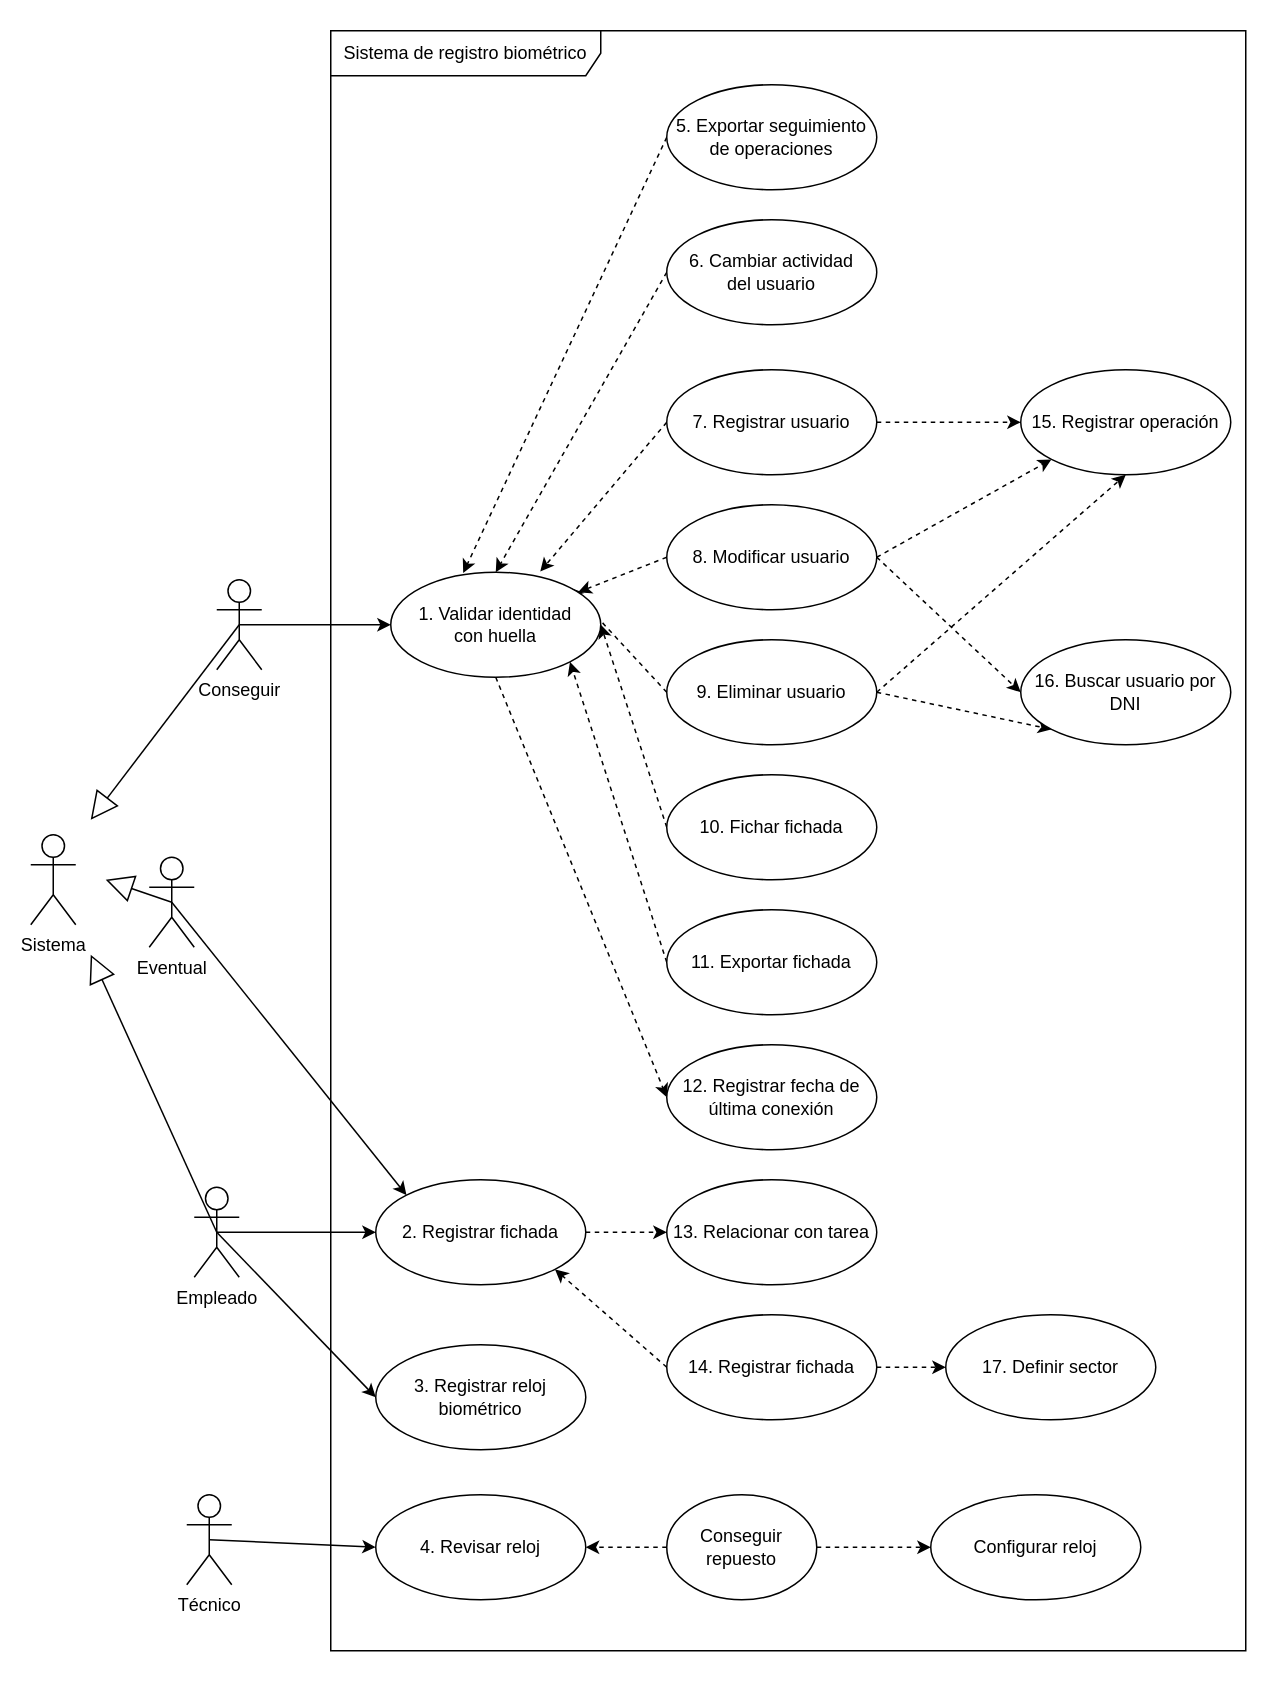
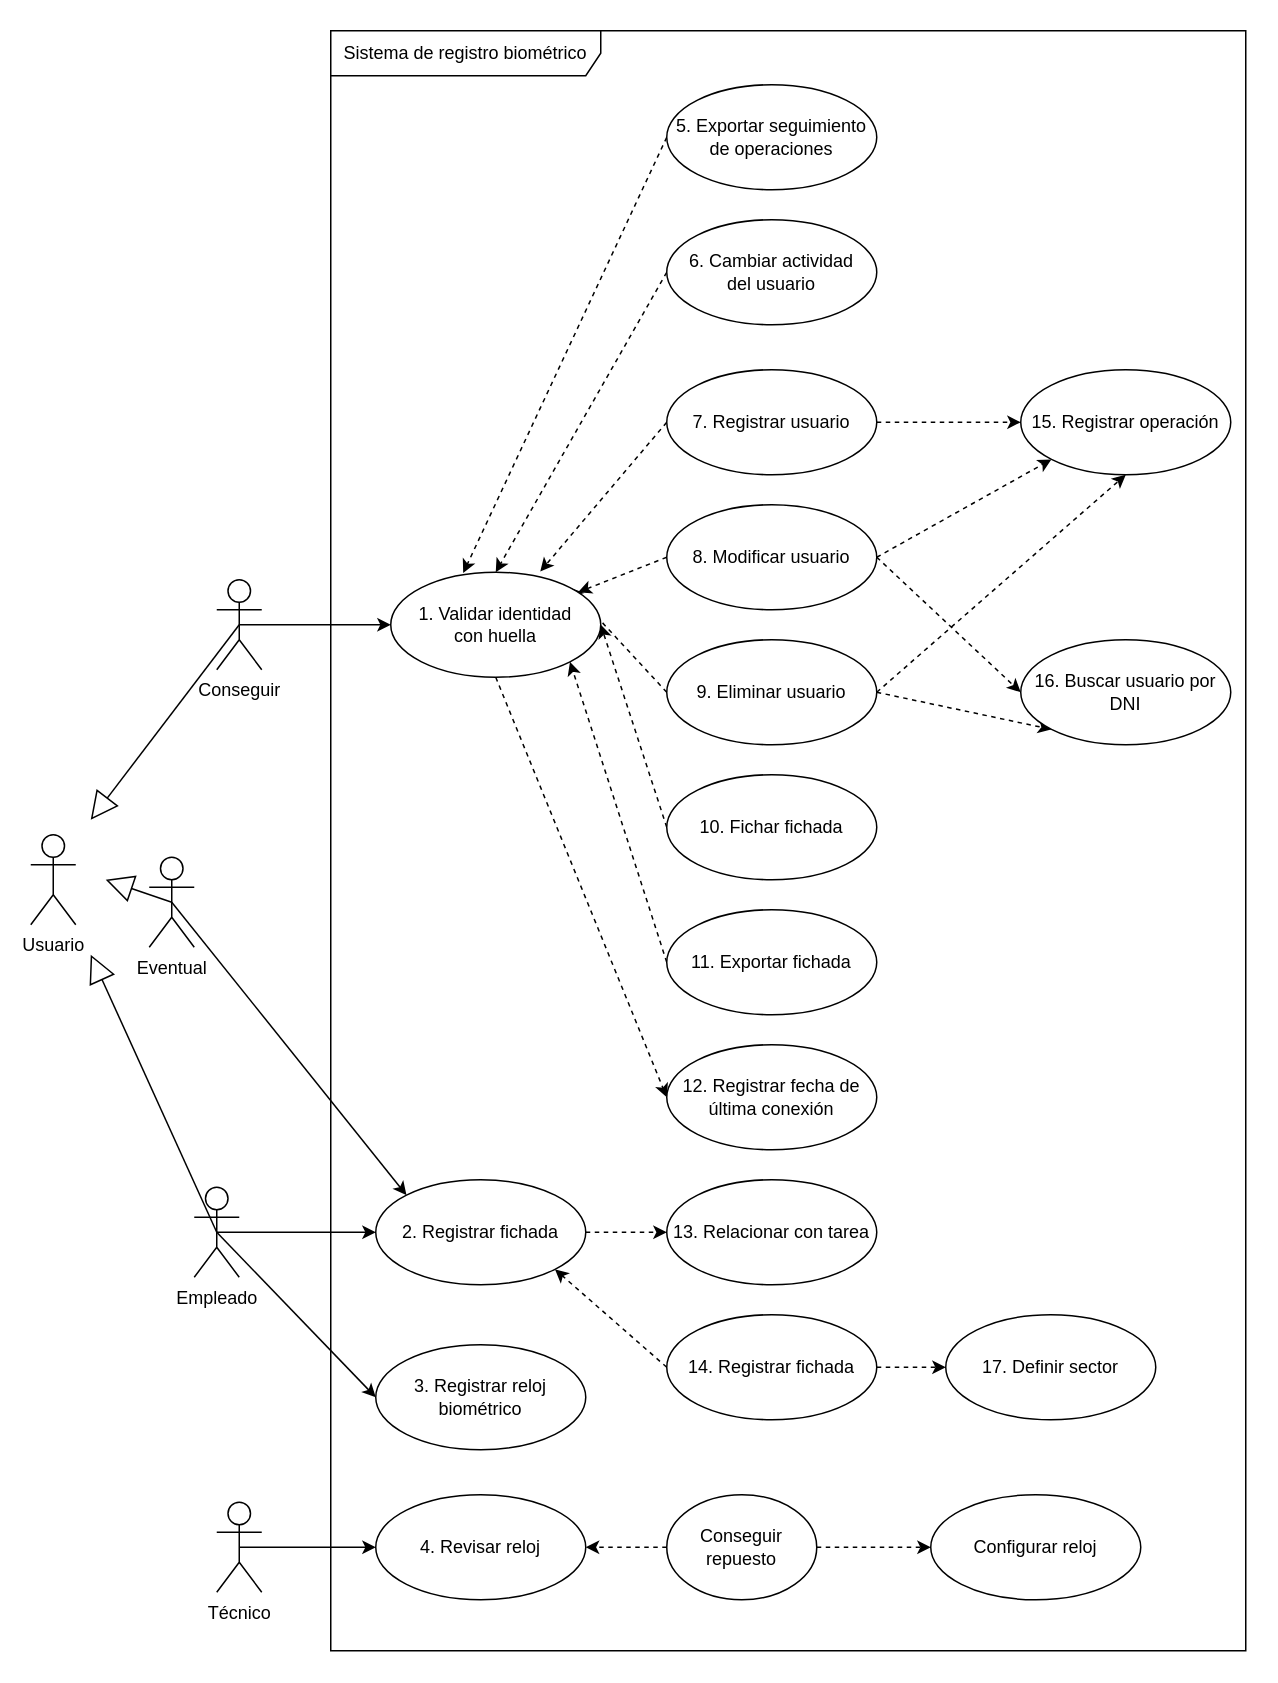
  <mxCell id="0" />
  <mxCell id="1" parent="0" />
  <mxCell id="2" style="edgeStyle=none;rounded=0;orthogonalLoop=1;jettySize=auto;html=1;exitX=0;exitY=0.5;exitDx=0;exitDy=0;entryX=0.712;entryY=-0.007;entryDx=0;entryDy=0;dashed=1;entryPerimeter=0;" edge="1" parent="1" source="4" target="26"><mxGeometry relative="1" as="geometry" /></mxCell>
  <mxCell id="3" value="" style="edgeStyle=none;rounded=0;orthogonalLoop=1;jettySize=auto;html=1;dashed=1;" edge="1" parent="1" source="4" target="41"><mxGeometry relative="1" as="geometry" /></mxCell>
  <mxCell id="4" value="7. Registrar usuario" style="ellipse;whiteSpace=wrap;html=1;" vertex="1" parent="1"><mxGeometry x="444" y="246" width="140" height="70" as="geometry" /></mxCell>
  <mxCell id="5" style="edgeStyle=none;rounded=0;orthogonalLoop=1;jettySize=auto;html=1;exitX=0.5;exitY=0.5;exitDx=0;exitDy=0;exitPerimeter=0;endArrow=block;endFill=0;endSize=16;" edge="1" parent="1" source="7"><mxGeometry relative="1" as="geometry"><mxPoint x="60" y="546" as="targetPoint" /></mxGeometry></mxCell>
  <mxCell id="6" style="edgeStyle=none;rounded=0;orthogonalLoop=1;jettySize=auto;html=1;exitX=0.5;exitY=0.5;exitDx=0;exitDy=0;exitPerimeter=0;entryX=0;entryY=0.5;entryDx=0;entryDy=0;" edge="1" parent="1" source="7" target="26"><mxGeometry relative="1" as="geometry" /></mxCell>
  <mxCell id="7" value="Conseguir" style="shape=umlActor;verticalLabelPosition=bottom;verticalAlign=top;html=1;" vertex="1" parent="1"><mxGeometry x="144" y="386" width="30" height="60" as="geometry" /></mxCell>
  <mxCell id="8" style="edgeStyle=none;rounded=0;orthogonalLoop=1;jettySize=auto;html=1;exitX=0.5;exitY=0.5;exitDx=0;exitDy=0;exitPerimeter=0;entryX=0;entryY=0;entryDx=0;entryDy=0;" edge="1" parent="1" source="9" target="30"><mxGeometry relative="1" as="geometry" /></mxCell>
  <mxCell id="9" value="Eventual" style="shape=umlActor;verticalLabelPosition=bottom;verticalAlign=top;html=1;" vertex="1" parent="1"><mxGeometry x="99" y="571" width="30" height="60" as="geometry" /></mxCell>
  <mxCell id="10" style="edgeStyle=none;rounded=0;orthogonalLoop=1;jettySize=auto;html=1;exitX=0.5;exitY=0.5;exitDx=0;exitDy=0;exitPerimeter=0;entryX=0;entryY=0.5;entryDx=0;entryDy=0;" edge="1" parent="1" source="12" target="30"><mxGeometry relative="1" as="geometry" /></mxCell>
  <mxCell id="11" style="edgeStyle=none;rounded=0;orthogonalLoop=1;jettySize=auto;html=1;exitX=0.5;exitY=0.5;exitDx=0;exitDy=0;exitPerimeter=0;entryX=0;entryY=0.5;entryDx=0;entryDy=0;" edge="1" parent="1" source="12" target="44"><mxGeometry relative="1" as="geometry" /></mxCell>
  <mxCell id="12" value="Empleado" style="shape=umlActor;verticalLabelPosition=bottom;verticalAlign=top;html=1;" vertex="1" parent="1"><mxGeometry x="129" y="791" width="30" height="60" as="geometry" /></mxCell>
  <mxCell id="13" style="edgeStyle=none;rounded=0;orthogonalLoop=1;jettySize=auto;html=1;exitX=1;exitY=0.5;exitDx=0;exitDy=0;entryX=0;entryY=0.5;entryDx=0;entryDy=0;dashed=1;" edge="1" parent="1" source="16" target="28"><mxGeometry relative="1" as="geometry" /></mxCell>
  <mxCell id="14" style="edgeStyle=none;rounded=0;orthogonalLoop=1;jettySize=auto;html=1;exitX=0;exitY=0.5;exitDx=0;exitDy=0;dashed=1;" edge="1" parent="1" source="16" target="26"><mxGeometry relative="1" as="geometry" /></mxCell>
  <mxCell id="15" style="edgeStyle=none;rounded=0;orthogonalLoop=1;jettySize=auto;html=1;exitX=1;exitY=0.5;exitDx=0;exitDy=0;entryX=0;entryY=1;entryDx=0;entryDy=0;dashed=1;" edge="1" parent="1" source="16" target="41"><mxGeometry relative="1" as="geometry" /></mxCell>
  <mxCell id="16" value="8. Modificar usuario" style="ellipse;whiteSpace=wrap;html=1;" vertex="1" parent="1"><mxGeometry x="444" y="336" width="140" height="70" as="geometry" /></mxCell>
  <mxCell id="17" style="edgeStyle=none;rounded=0;orthogonalLoop=1;jettySize=auto;html=1;exitX=1;exitY=0.5;exitDx=0;exitDy=0;entryX=0;entryY=1;entryDx=0;entryDy=0;dashed=1;" edge="1" parent="1" source="19" target="28"><mxGeometry relative="1" as="geometry" /></mxCell>
  <mxCell id="18" style="edgeStyle=none;rounded=0;orthogonalLoop=1;jettySize=auto;html=1;exitX=1;exitY=0.5;exitDx=0;exitDy=0;entryX=0.5;entryY=1;entryDx=0;entryDy=0;dashed=1;" edge="1" parent="1" source="19" target="41"><mxGeometry relative="1" as="geometry" /></mxCell>
  <mxCell id="19" value="9. Eliminar usuario" style="ellipse;whiteSpace=wrap;html=1;" vertex="1" parent="1"><mxGeometry x="444" y="426" width="140" height="70" as="geometry" /></mxCell>
  <mxCell id="20" style="edgeStyle=none;rounded=0;orthogonalLoop=1;jettySize=auto;html=1;exitX=0;exitY=0.5;exitDx=0;exitDy=0;entryX=1;entryY=0.5;entryDx=0;entryDy=0;dashed=1;" edge="1" parent="1" source="21" target="26"><mxGeometry relative="1" as="geometry" /></mxCell>
  <mxCell id="21" value="10. Fichar fichada" style="ellipse;whiteSpace=wrap;html=1;" vertex="1" parent="1"><mxGeometry x="444" y="516" width="140" height="70" as="geometry" /></mxCell>
  <mxCell id="22" style="edgeStyle=none;rounded=0;orthogonalLoop=1;jettySize=auto;html=1;exitX=0;exitY=0.5;exitDx=0;exitDy=0;entryX=1;entryY=1;entryDx=0;entryDy=0;dashed=1;" edge="1" parent="1" source="23" target="26"><mxGeometry relative="1" as="geometry" /></mxCell>
  <mxCell id="23" value="11. Exportar fichada" style="ellipse;whiteSpace=wrap;html=1;" vertex="1" parent="1"><mxGeometry x="444" y="606" width="140" height="70" as="geometry" /></mxCell>
  <mxCell id="24" style="edgeStyle=none;rounded=0;orthogonalLoop=1;jettySize=auto;html=1;exitX=0;exitY=0.5;exitDx=0;exitDy=0;entryX=1;entryY=0;entryDx=0;entryDy=0;dashed=1;" edge="1" parent="1" target="26"><mxGeometry relative="1" as="geometry"><mxPoint x="444" y="461" as="sourcePoint" /></mxGeometry></mxCell>
  <mxCell id="25" style="edgeStyle=none;rounded=0;orthogonalLoop=1;jettySize=auto;html=1;exitX=0.5;exitY=1;exitDx=0;exitDy=0;entryX=0;entryY=0.5;entryDx=0;entryDy=0;dashed=1;" edge="1" parent="1" source="26" target="27"><mxGeometry relative="1" as="geometry" /></mxCell>
  <mxCell id="26" value="1. Validar identidad&lt;br&gt;con huella" style="ellipse;whiteSpace=wrap;html=1;" vertex="1" parent="1"><mxGeometry x="260" y="381" width="140" height="70" as="geometry" /></mxCell>
  <mxCell id="27" value="12. Registrar fecha de&lt;br&gt;última conexión" style="ellipse;whiteSpace=wrap;html=1;" vertex="1" parent="1"><mxGeometry x="444" y="696" width="140" height="70" as="geometry" /></mxCell>
  <mxCell id="28" value="16. Buscar usuario por DNI" style="ellipse;whiteSpace=wrap;html=1;" vertex="1" parent="1"><mxGeometry x="680" y="426" width="140" height="70" as="geometry" /></mxCell>
  <mxCell id="29" style="edgeStyle=none;rounded=0;orthogonalLoop=1;jettySize=auto;html=1;exitX=1;exitY=0.5;exitDx=0;exitDy=0;entryX=0;entryY=0.5;entryDx=0;entryDy=0;dashed=1;" edge="1" parent="1" source="30" target="31"><mxGeometry relative="1" as="geometry" /></mxCell>
  <mxCell id="30" value="2. Registrar fichada" style="ellipse;whiteSpace=wrap;html=1;" vertex="1" parent="1"><mxGeometry x="250" y="786" width="140" height="70" as="geometry" /></mxCell>
  <mxCell id="31" value="13. Relacionar con tarea" style="ellipse;whiteSpace=wrap;html=1;" vertex="1" parent="1"><mxGeometry x="444" y="786" width="140" height="70" as="geometry" /></mxCell>
  <mxCell id="32" style="edgeStyle=none;rounded=0;orthogonalLoop=1;jettySize=auto;html=1;exitX=0;exitY=0.5;exitDx=0;exitDy=0;entryX=0.5;entryY=0;entryDx=0;entryDy=0;dashed=1;" edge="1" parent="1" source="33" target="26"><mxGeometry relative="1" as="geometry" /></mxCell>
  <mxCell id="33" value="6. Cambiar actividad&lt;br&gt;del usuario" style="ellipse;whiteSpace=wrap;html=1;" vertex="1" parent="1"><mxGeometry x="444" y="146" width="140" height="70" as="geometry" /></mxCell>
- <mxCell id="34" value="Sistema" style="shape=umlActor;verticalLabelPosition=bottom;verticalAlign=top;html=1;" vertex="1" parent="1"><mxGeometry x="20" y="556" width="30" height="60" as="geometry" /></mxCell>
+ <mxCell id="34" value="Usuario" style="shape=umlActor;verticalLabelPosition=bottom;verticalAlign=top;html=1;" vertex="1" parent="1"><mxGeometry x="20" y="556" width="30" height="60" as="geometry" /></mxCell>
  <mxCell id="35" style="edgeStyle=none;rounded=0;orthogonalLoop=1;jettySize=auto;html=1;exitX=0.5;exitY=0.5;exitDx=0;exitDy=0;exitPerimeter=0;endArrow=block;endFill=0;endSize=16;" edge="1" parent="1" source="9"><mxGeometry relative="1" as="geometry"><mxPoint x="70" y="586" as="targetPoint" /><mxPoint x="205" y="426" as="sourcePoint" /></mxGeometry></mxCell>
  <mxCell id="36" style="edgeStyle=none;rounded=0;orthogonalLoop=1;jettySize=auto;html=1;exitX=0.5;exitY=0.5;exitDx=0;exitDy=0;exitPerimeter=0;endArrow=block;endFill=0;endSize=16;" edge="1" parent="1" source="12"><mxGeometry relative="1" as="geometry"><mxPoint x="60" y="636" as="targetPoint" /><mxPoint x="165" y="716" as="sourcePoint" /></mxGeometry></mxCell>
  <mxCell id="37" style="edgeStyle=none;rounded=0;orthogonalLoop=1;jettySize=auto;html=1;exitX=0;exitY=0.5;exitDx=0;exitDy=0;entryX=1;entryY=1;entryDx=0;entryDy=0;dashed=1;" edge="1" parent="1" source="39" target="30"><mxGeometry relative="1" as="geometry" /></mxCell>
  <mxCell id="38" style="edgeStyle=none;rounded=0;orthogonalLoop=1;jettySize=auto;html=1;exitX=1;exitY=0.5;exitDx=0;exitDy=0;entryX=0;entryY=0.5;entryDx=0;entryDy=0;dashed=1;" edge="1" parent="1" source="39" target="40"><mxGeometry relative="1" as="geometry" /></mxCell>
  <mxCell id="39" value="14. Registrar fichada" style="ellipse;whiteSpace=wrap;html=1;" vertex="1" parent="1"><mxGeometry x="444" y="876" width="140" height="70" as="geometry" /></mxCell>
  <mxCell id="40" value="17. Definir sector" style="ellipse;whiteSpace=wrap;html=1;" vertex="1" parent="1"><mxGeometry x="630" y="876" width="140" height="70" as="geometry" /></mxCell>
  <mxCell id="41" value="15. Registrar operación" style="ellipse;whiteSpace=wrap;html=1;" vertex="1" parent="1"><mxGeometry x="680" y="246" width="140" height="70" as="geometry" /></mxCell>
  <mxCell id="42" style="edgeStyle=none;rounded=0;orthogonalLoop=1;jettySize=auto;html=1;exitX=0;exitY=0.5;exitDx=0;exitDy=0;entryX=0.345;entryY=0.008;entryDx=0;entryDy=0;entryPerimeter=0;dashed=1;" edge="1" parent="1" source="43" target="26"><mxGeometry relative="1" as="geometry" /></mxCell>
  <mxCell id="43" value="5. Exportar seguimiento&lt;br&gt;de operaciones" style="ellipse;whiteSpace=wrap;html=1;" vertex="1" parent="1"><mxGeometry x="444" y="56" width="140" height="70" as="geometry" /></mxCell>
  <mxCell id="44" value="3. Registrar reloj&lt;br&gt;biométrico" style="ellipse;whiteSpace=wrap;html=1;" vertex="1" parent="1"><mxGeometry x="250" y="896" width="140" height="70" as="geometry" /></mxCell>
  <mxCell id="45" style="edgeStyle=none;rounded=0;orthogonalLoop=1;jettySize=auto;html=1;exitX=0.5;exitY=0.5;exitDx=0;exitDy=0;exitPerimeter=0;entryX=0;entryY=0.5;entryDx=0;entryDy=0;" edge="1" parent="1" source="46" target="47"><mxGeometry relative="1" as="geometry" /></mxCell>
- <mxCell id="46" value="Técnico" style="shape=umlActor;verticalLabelPosition=bottom;verticalAlign=top;html=1;" vertex="1" parent="1"><mxGeometry x="124" y="996" width="30" height="60" as="geometry" /></mxCell>
+ <mxCell id="46" value="Técnico" style="shape=umlActor;verticalLabelPosition=bottom;verticalAlign=top;html=1;" vertex="1" parent="1"><mxGeometry x="144" y="1001" width="30" height="60" as="geometry" /></mxCell>
  <mxCell id="47" value="4. Revisar reloj" style="ellipse;whiteSpace=wrap;html=1;" vertex="1" parent="1"><mxGeometry x="250" y="996" width="140" height="70" as="geometry" /></mxCell>
  <mxCell id="48" value="Configurar reloj" style="ellipse;whiteSpace=wrap;html=1;" vertex="1" parent="1"><mxGeometry x="620" y="996" width="140" height="70" as="geometry" /></mxCell>
  <mxCell id="49" value="Sistema de registro biométrico" style="shape=umlFrame;whiteSpace=wrap;html=1;pointerEvents=0;width=180;height=30;" vertex="1" parent="1"><mxGeometry x="220" y="20" width="610" height="1080" as="geometry" /></mxCell>
  <mxCell id="50" style="edgeStyle=none;rounded=0;orthogonalLoop=1;jettySize=auto;html=1;exitX=0;exitY=0.5;exitDx=0;exitDy=0;entryX=1;entryY=0.5;entryDx=0;entryDy=0;dashed=1;" edge="1" parent="1" source="52" target="47"><mxGeometry relative="1" as="geometry" /></mxCell>
  <mxCell id="51" style="edgeStyle=none;rounded=0;orthogonalLoop=1;jettySize=auto;html=1;exitX=1;exitY=0.5;exitDx=0;exitDy=0;entryX=0;entryY=0.5;entryDx=0;entryDy=0;dashed=1;" edge="1" parent="1" source="52" target="48"><mxGeometry relative="1" as="geometry" /></mxCell>
  <mxCell id="52" value="Conseguir repuesto" style="ellipse;whiteSpace=wrap;html=1;" vertex="1" parent="1"><mxGeometry x="444" y="996" width="100" height="70" as="geometry" /></mxCell>
